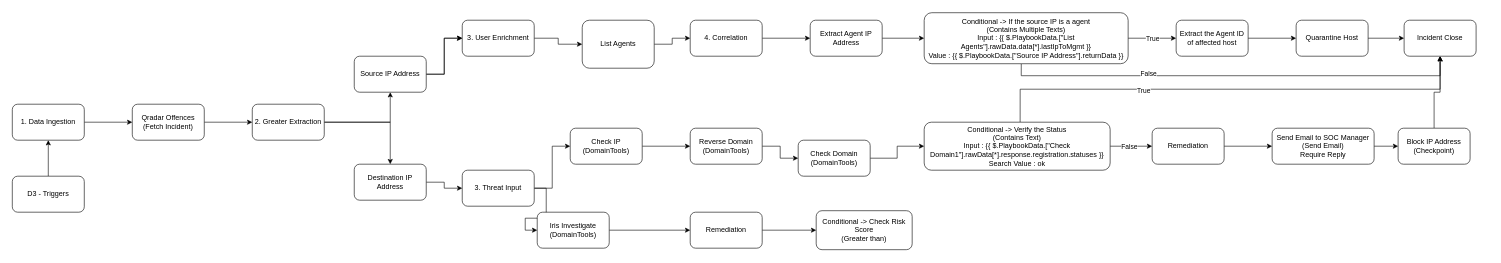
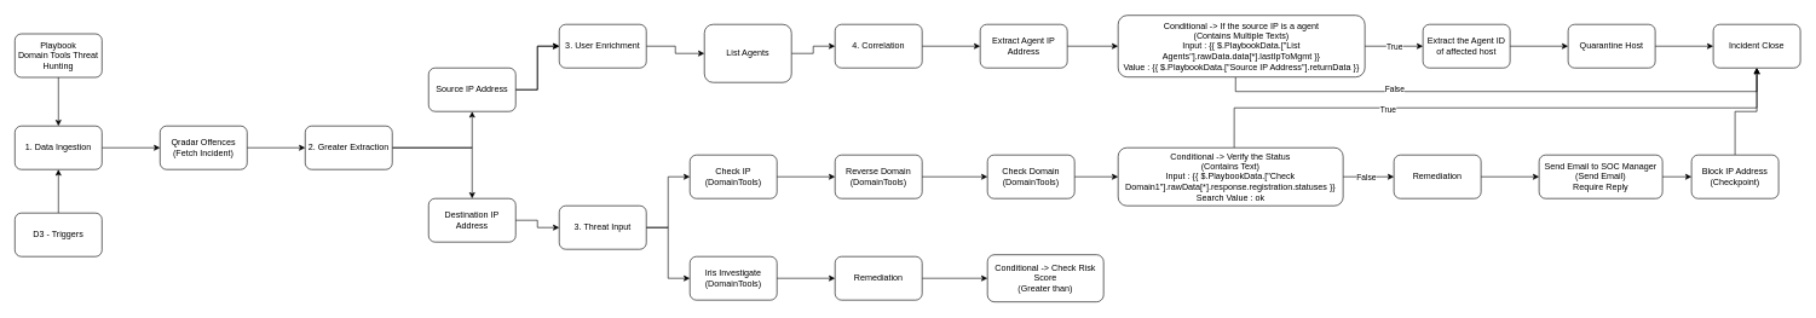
  <mxCell id="0" />
  <mxCell id="1" parent="0" />
  <mxCell id="2" value="" style="edgeStyle=orthogonalEdgeStyle;rounded=0;orthogonalLoop=1;jettySize=auto;html=1;" parent="1" source="3" target="5" edge="1"><mxGeometry relative="1" as="geometry" /></mxCell>
  <mxCell id="3" value="1. Data Ingestion" style="rounded=1;whiteSpace=wrap;html=1;" parent="1" vertex="1"><mxGeometry x="20" y="173" width="120" height="60" as="geometry" /></mxCell>
  <mxCell id="4" value="" style="edgeStyle=orthogonalEdgeStyle;rounded=0;orthogonalLoop=1;jettySize=auto;html=1;" parent="1" source="5" target="8" edge="1"><mxGeometry relative="1" as="geometry" /></mxCell>
  <mxCell id="5" value="Qradar Offences&lt;br&gt;(Fetch Incident)" style="whiteSpace=wrap;html=1;rounded=1;" parent="1" vertex="1"><mxGeometry x="220" y="173" width="120" height="60" as="geometry" /></mxCell>
  <mxCell id="6" value="" style="edgeStyle=orthogonalEdgeStyle;rounded=0;orthogonalLoop=1;jettySize=auto;html=1;" parent="1" source="8" target="10" edge="1"><mxGeometry relative="1" as="geometry" /></mxCell>
  <mxCell id="7" value="" style="edgeStyle=orthogonalEdgeStyle;rounded=0;orthogonalLoop=1;jettySize=auto;html=1;" parent="1" source="8" target="13" edge="1"><mxGeometry relative="1" as="geometry" /></mxCell>
  <mxCell id="8" value="2. Greater Extraction" style="whiteSpace=wrap;html=1;rounded=1;" parent="1" vertex="1"><mxGeometry x="420" y="173" width="120" height="60" as="geometry" /></mxCell>
  <mxCell id="9" value="" style="edgeStyle=orthogonalEdgeStyle;rounded=0;orthogonalLoop=1;jettySize=auto;html=1;" edge="1" parent="1" source="10" target="38"><mxGeometry relative="1" as="geometry" /></mxCell>
  <mxCell id="10" value="Destination IP Address" style="whiteSpace=wrap;html=1;rounded=1;" parent="1" vertex="1"><mxGeometry x="590" y="273" width="120" height="60" as="geometry" /></mxCell>
  <mxCell id="11" value="" style="edgeStyle=orthogonalEdgeStyle;rounded=0;orthogonalLoop=1;jettySize=auto;html=1;" parent="1" source="13" target="15" edge="1"><mxGeometry relative="1" as="geometry" /></mxCell>
  <mxCell id="12" value="" style="edgeStyle=orthogonalEdgeStyle;rounded=0;orthogonalLoop=1;jettySize=auto;html=1;" parent="1" source="13" target="15" edge="1"><mxGeometry relative="1" as="geometry" /></mxCell>
  <mxCell id="13" value="Source IP Address" style="whiteSpace=wrap;html=1;rounded=1;" parent="1" vertex="1"><mxGeometry x="590" y="93" width="120" height="60" as="geometry" /></mxCell>
  <mxCell id="14" value="" style="edgeStyle=orthogonalEdgeStyle;rounded=0;orthogonalLoop=1;jettySize=auto;html=1;" parent="1" source="15" target="17" edge="1"><mxGeometry relative="1" as="geometry" /></mxCell>
  <mxCell id="15" value="3. User Enrichment" style="whiteSpace=wrap;html=1;rounded=1;" parent="1" vertex="1"><mxGeometry x="770" y="33" width="120" height="60" as="geometry" /></mxCell>
  <mxCell id="16" value="" style="edgeStyle=orthogonalEdgeStyle;rounded=0;orthogonalLoop=1;jettySize=auto;html=1;" parent="1" source="17" target="19" edge="1"><mxGeometry relative="1" as="geometry" /></mxCell>
  <mxCell id="17" value="List Agents" style="whiteSpace=wrap;html=1;rounded=1;" parent="1" vertex="1"><mxGeometry x="970" y="33" width="120" height="80" as="geometry" /></mxCell>
  <mxCell id="18" value="" style="edgeStyle=orthogonalEdgeStyle;rounded=0;orthogonalLoop=1;jettySize=auto;html=1;" parent="1" source="19" target="21" edge="1"><mxGeometry relative="1" as="geometry" /></mxCell>
  <mxCell id="19" value="4. Correlation" style="whiteSpace=wrap;html=1;rounded=1;" parent="1" vertex="1"><mxGeometry x="1150" y="33" width="120" height="60" as="geometry" /></mxCell>
  <mxCell id="20" value="" style="edgeStyle=orthogonalEdgeStyle;rounded=0;orthogonalLoop=1;jettySize=auto;html=1;" parent="1" source="21" target="26" edge="1"><mxGeometry relative="1" as="geometry" /></mxCell>
  <mxCell id="21" value="Extract Agent IP Address" style="whiteSpace=wrap;html=1;rounded=1;" parent="1" vertex="1"><mxGeometry x="1350" y="33" width="120" height="60" as="geometry" /></mxCell>
  <mxCell id="22" value="" style="edgeStyle=orthogonalEdgeStyle;rounded=0;orthogonalLoop=1;jettySize=auto;html=1;" parent="1" source="26" target="28" edge="1"><mxGeometry relative="1" as="geometry" /></mxCell>
  <mxCell id="23" value="True" style="edgeLabel;html=1;align=center;verticalAlign=middle;resizable=0;points=[];" vertex="1" connectable="0" parent="22"><mxGeometry x="0.4" relative="1" as="geometry"><mxPoint x="-16" as="offset" /></mxGeometry></mxCell>
  <mxCell id="24" style="edgeStyle=orthogonalEdgeStyle;rounded=0;orthogonalLoop=1;jettySize=auto;html=1;entryX=0.5;entryY=1;entryDx=0;entryDy=0;exitX=0.476;exitY=1.006;exitDx=0;exitDy=0;exitPerimeter=0;" edge="1" parent="1" source="26" target="31"><mxGeometry relative="1" as="geometry"><mxPoint x="1800" y="153" as="sourcePoint" /><mxPoint x="2340" y="183" as="targetPoint" /></mxGeometry></mxCell>
  <mxCell id="25" value="False" style="edgeLabel;html=1;align=center;verticalAlign=middle;resizable=0;points=[];" vertex="1" connectable="0" parent="24"><mxGeometry x="-0.339" relative="1" as="geometry"><mxPoint x="-17" y="-3" as="offset" /></mxGeometry></mxCell>
  <mxCell id="26" value="Conditional -&amp;gt; If the source IP is a agent&lt;br&gt;(Contains Multiple Texts)&lt;br&gt;Input :&amp;nbsp;{{ $.PlaybookData.[&quot;List Agents&quot;].rawData.data[*].lastIpToMgmt }}&lt;br&gt;Value : {{ $.PlaybookData.[&quot;Source IP Address&quot;].returnData }}" style="whiteSpace=wrap;html=1;rounded=1;" parent="1" vertex="1"><mxGeometry x="1540" y="20.5" width="340" height="85" as="geometry" /></mxCell>
  <mxCell id="27" value="" style="edgeStyle=orthogonalEdgeStyle;rounded=0;orthogonalLoop=1;jettySize=auto;html=1;" parent="1" source="28" target="30" edge="1"><mxGeometry relative="1" as="geometry" /></mxCell>
  <mxCell id="28" value="Extract the Agent ID of affected host" style="whiteSpace=wrap;html=1;rounded=1;" parent="1" vertex="1"><mxGeometry x="1960" y="33" width="120" height="60" as="geometry" /></mxCell>
  <mxCell id="29" value="" style="edgeStyle=orthogonalEdgeStyle;rounded=0;orthogonalLoop=1;jettySize=auto;html=1;" parent="1" source="30" target="31" edge="1"><mxGeometry relative="1" as="geometry" /></mxCell>
  <mxCell id="30" value="Quarantine Host" style="whiteSpace=wrap;html=1;rounded=1;" parent="1" vertex="1"><mxGeometry x="2160" y="33" width="120" height="60" as="geometry" /></mxCell>
- <mxCell id="31" value="Incident Close" style="whiteSpace=wrap;html=1;rounded=1;" parent="1" vertex="1"><mxGeometry x="2340" y="33" width="120" height="60" as="geometry" /></mxCell>
+ <mxCell id="31" value="Incident Close" style="whiteSpace=wrap;html=1;rounded=1;" parent="1" vertex="1"><mxGeometry x="2360" y="33" width="120" height="60" as="geometry" /></mxCell>
+ <mxCell id="32" value="" style="edgeStyle=orthogonalEdgeStyle;rounded=0;orthogonalLoop=1;jettySize=auto;html=1;" edge="1" parent="1" source="33" target="3"><mxGeometry relative="1" as="geometry" /></mxCell>
+ <mxCell id="33" value="Playbook&lt;br&gt;Domain Tools Threat Hunting" style="rounded=1;whiteSpace=wrap;html=1;" vertex="1" parent="1"><mxGeometry x="20" y="46" width="120" height="60" as="geometry" /></mxCell>
  <mxCell id="34" value="" style="edgeStyle=orthogonalEdgeStyle;rounded=0;orthogonalLoop=1;jettySize=auto;html=1;" edge="1" parent="1" source="35" target="3"><mxGeometry relative="1" as="geometry" /></mxCell>
  <mxCell id="35" value="D3 - Triggers" style="rounded=1;whiteSpace=wrap;html=1;" vertex="1" parent="1"><mxGeometry x="20" y="293" width="120" height="60" as="geometry" /></mxCell>
  <mxCell id="36" style="edgeStyle=orthogonalEdgeStyle;rounded=0;orthogonalLoop=1;jettySize=auto;html=1;entryX=0;entryY=0.5;entryDx=0;entryDy=0;" edge="1" parent="1" source="38" target="42"><mxGeometry relative="1" as="geometry"><mxPoint x="950" y="348" as="targetPoint" /></mxGeometry></mxCell>
  <mxCell id="37" style="edgeStyle=orthogonalEdgeStyle;rounded=0;orthogonalLoop=1;jettySize=auto;html=1;entryX=0;entryY=0.5;entryDx=0;entryDy=0;" edge="1" parent="1" source="38" target="40"><mxGeometry relative="1" as="geometry" /></mxCell>
  <mxCell id="38" value="3. Threat Input" style="whiteSpace=wrap;html=1;rounded=1;" vertex="1" parent="1"><mxGeometry x="770" y="283" width="120" height="60" as="geometry" /></mxCell>
  <mxCell id="39" value="" style="edgeStyle=orthogonalEdgeStyle;rounded=0;orthogonalLoop=1;jettySize=auto;html=1;" edge="1" parent="1" source="40" target="47"><mxGeometry relative="1" as="geometry" /></mxCell>
  <mxCell id="40" value="Check IP&lt;br&gt;(DomainTools)" style="whiteSpace=wrap;html=1;rounded=1;" vertex="1" parent="1"><mxGeometry x="950" y="213" width="120" height="60" as="geometry" /></mxCell>
  <mxCell id="41" value="" style="edgeStyle=orthogonalEdgeStyle;rounded=0;orthogonalLoop=1;jettySize=auto;html=1;" edge="1" parent="1" source="42" target="44"><mxGeometry relative="1" as="geometry" /></mxCell>
- <mxCell id="42" value="Iris Investigate&lt;br&gt;(DomainTools)" style="rounded=1;whiteSpace=wrap;html=1;" vertex="1" parent="1"><mxGeometry x="895" y="353" width="120" height="60" as="geometry" /></mxCell>
+ <mxCell id="42" value="Iris Investigate&lt;br&gt;(DomainTools)" style="rounded=1;whiteSpace=wrap;html=1;" vertex="1" parent="1"><mxGeometry x="950" y="353" width="120" height="60" as="geometry" /></mxCell>
  <mxCell id="43" value="" style="edgeStyle=orthogonalEdgeStyle;rounded=0;orthogonalLoop=1;jettySize=auto;html=1;" edge="1" parent="1" source="44" target="45"><mxGeometry relative="1" as="geometry" /></mxCell>
  <mxCell id="44" value="Remediation" style="whiteSpace=wrap;html=1;rounded=1;" vertex="1" parent="1"><mxGeometry x="1150" y="353" width="120" height="60" as="geometry" /></mxCell>
  <mxCell id="45" value="Conditional -&amp;gt; Check Risk Score&lt;br style=&quot;border-color: var(--border-color);&quot;&gt;(Greater than)&lt;br style=&quot;border-color: var(--border-color);&quot;&gt;" style="whiteSpace=wrap;html=1;rounded=1;" vertex="1" parent="1"><mxGeometry x="1360" y="350.5" width="160" height="65" as="geometry" /></mxCell>
  <mxCell id="46" value="" style="edgeStyle=orthogonalEdgeStyle;rounded=0;orthogonalLoop=1;jettySize=auto;html=1;" edge="1" parent="1" source="47" target="49"><mxGeometry relative="1" as="geometry" /></mxCell>
  <mxCell id="47" value="Reverse Domain&lt;br&gt;(DomainTools)" style="whiteSpace=wrap;html=1;rounded=1;" vertex="1" parent="1"><mxGeometry x="1150" y="213" width="120" height="60" as="geometry" /></mxCell>
  <mxCell id="48" value="" style="edgeStyle=orthogonalEdgeStyle;rounded=0;orthogonalLoop=1;jettySize=auto;html=1;entryX=0;entryY=0.5;entryDx=0;entryDy=0;" edge="1" parent="1" source="49" target="54"><mxGeometry relative="1" as="geometry"><mxPoint x="1550" y="243" as="targetPoint" /></mxGeometry></mxCell>
- <mxCell id="49" value="Check Domain&lt;br&gt;(DomainTools)" style="whiteSpace=wrap;html=1;rounded=1;" vertex="1" parent="1"><mxGeometry x="1330" y="233" width="120" height="60" as="geometry" /></mxCell>
+ <mxCell id="49" value="Check Domain&lt;br&gt;(DomainTools)" style="whiteSpace=wrap;html=1;rounded=1;" vertex="1" parent="1"><mxGeometry x="1360" y="213" width="120" height="60" as="geometry" /></mxCell>
  <mxCell id="50" value="" style="edgeStyle=orthogonalEdgeStyle;rounded=0;orthogonalLoop=1;jettySize=auto;html=1;" edge="1" parent="1" source="54" target="56"><mxGeometry relative="1" as="geometry" /></mxCell>
  <mxCell id="51" value="False" style="edgeLabel;html=1;align=center;verticalAlign=middle;resizable=0;points=[];" vertex="1" connectable="0" parent="50"><mxGeometry x="-0.321" relative="1" as="geometry"><mxPoint x="7" as="offset" /></mxGeometry></mxCell>
  <mxCell id="52" style="edgeStyle=orthogonalEdgeStyle;rounded=0;orthogonalLoop=1;jettySize=auto;html=1;entryX=0.5;entryY=1;entryDx=0;entryDy=0;exitX=0.516;exitY=0;exitDx=0;exitDy=0;exitPerimeter=0;" edge="1" parent="1" source="54" target="31"><mxGeometry relative="1" as="geometry"><mxPoint x="1690" y="173" as="sourcePoint" /></mxGeometry></mxCell>
  <mxCell id="53" value="True" style="edgeLabel;html=1;align=center;verticalAlign=middle;resizable=0;points=[];" vertex="1" connectable="0" parent="52"><mxGeometry x="-0.356" y="-1" relative="1" as="geometry"><mxPoint as="offset" /></mxGeometry></mxCell>
  <mxCell id="54" value="Conditional -&amp;gt;&amp;nbsp;Verify the Status&lt;br&gt;(Contains Text)&lt;br&gt;Input :&amp;nbsp;{{ $.PlaybookData.[&quot;Check Domain1&quot;].rawData[*].response.registration.statuses }}&lt;br&gt;Search Value : ok" style="rounded=1;whiteSpace=wrap;html=1;" vertex="1" parent="1"><mxGeometry x="1540" y="203" width="310" height="80" as="geometry" /></mxCell>
  <mxCell id="55" value="" style="edgeStyle=orthogonalEdgeStyle;rounded=0;orthogonalLoop=1;jettySize=auto;html=1;" edge="1" parent="1" source="56" target="58"><mxGeometry relative="1" as="geometry" /></mxCell>
  <mxCell id="56" value="Remediation" style="whiteSpace=wrap;html=1;rounded=1;" vertex="1" parent="1"><mxGeometry x="1920" y="213" width="120" height="60" as="geometry" /></mxCell>
  <mxCell id="57" value="" style="edgeStyle=orthogonalEdgeStyle;rounded=0;orthogonalLoop=1;jettySize=auto;html=1;" edge="1" parent="1" source="58" target="60"><mxGeometry relative="1" as="geometry" /></mxCell>
  <mxCell id="58" value="Send Email to SOC Manager&lt;br&gt;(Send Email)&lt;br&gt;Require Reply" style="whiteSpace=wrap;html=1;rounded=1;" vertex="1" parent="1"><mxGeometry x="2120" y="213" width="170" height="60" as="geometry" /></mxCell>
  <mxCell id="59" style="edgeStyle=orthogonalEdgeStyle;rounded=0;orthogonalLoop=1;jettySize=auto;html=1;entryX=0.5;entryY=1;entryDx=0;entryDy=0;" edge="1" parent="1" source="60" target="31"><mxGeometry relative="1" as="geometry" /></mxCell>
  <mxCell id="60" value="Block IP Address&lt;br&gt;(Checkpoint)" style="whiteSpace=wrap;html=1;rounded=1;" vertex="1" parent="1"><mxGeometry x="2330" y="213" width="120" height="60" as="geometry" /></mxCell>
